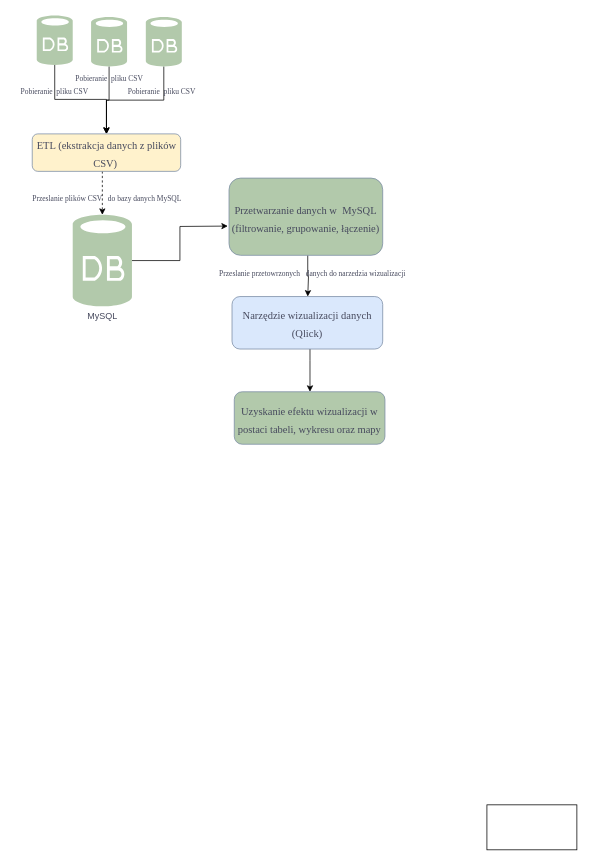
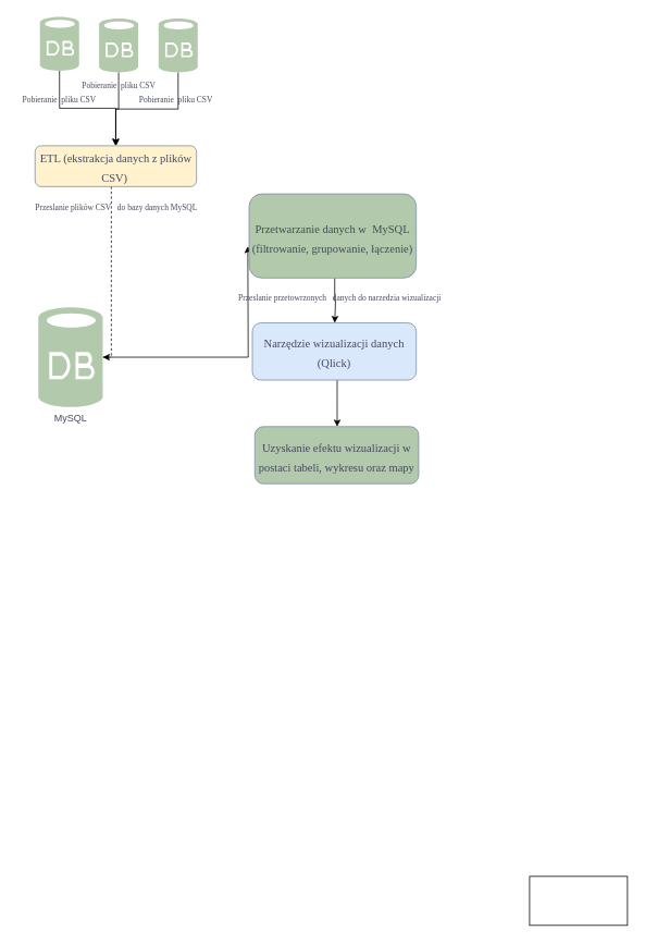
  <mxCell id="0" />
  <mxCell id="1" parent="0" />
  <mxCell id="2" value="" style="edgeStyle=orthogonalEdgeStyle;rounded=0;orthogonalLoop=1;jettySize=auto;html=1;" parent="1" source="3" target="9" edge="1"><mxGeometry relative="1" as="geometry" /></mxCell>
  <mxCell id="3" value="" style="verticalLabelPosition=bottom;html=1;verticalAlign=top;align=center;strokeColor=none;fillColor=#B2C9AB;shape=mxgraph.azure.database;labelBackgroundColor=none;fontColor=#46495D;rounded=1;" parent="1" vertex="1"><mxGeometry x="48.5" y="20" width="48" height="66" as="geometry" /></mxCell>
  <mxCell id="4" style="edgeStyle=orthogonalEdgeStyle;rounded=0;orthogonalLoop=1;jettySize=auto;html=1;" parent="1" source="5" target="9" edge="1"><mxGeometry relative="1" as="geometry" /></mxCell>
  <mxCell id="5" value="" style="verticalLabelPosition=bottom;html=1;verticalAlign=top;align=center;strokeColor=none;fillColor=#B2C9AB;shape=mxgraph.azure.database;labelBackgroundColor=none;fontColor=#46495D;rounded=1;" parent="1" vertex="1"><mxGeometry x="121" y="22" width="48" height="66" as="geometry" /></mxCell>
  <mxCell id="6" style="edgeStyle=orthogonalEdgeStyle;rounded=0;orthogonalLoop=1;jettySize=auto;html=1;" parent="1" source="7" target="9" edge="1"><mxGeometry relative="1" as="geometry" /></mxCell>
  <mxCell id="7" value="" style="verticalLabelPosition=bottom;html=1;verticalAlign=top;align=center;strokeColor=none;fillColor=#B2C9AB;shape=mxgraph.azure.database;labelBackgroundColor=none;fontColor=#46495D;rounded=1;" parent="1" vertex="1"><mxGeometry x="194" y="22" width="48" height="66" as="geometry" /></mxCell>
  <mxCell id="8" value="" style="edgeStyle=orthogonalEdgeStyle;rounded=0;orthogonalLoop=1;jettySize=auto;html=1;dashed=1;" parent="1" source="9" target="11" edge="1"><mxGeometry relative="1" as="geometry"><Array as="points"><mxPoint x="136" y="246" /><mxPoint x="136" y="246" /></Array></mxGeometry></mxCell>
  <mxCell id="9" value="&lt;font style=&quot;font-size: 14px;&quot;&gt;ETL (ekstrakcja danych z plików CSV)&amp;nbsp;&lt;/font&gt;" style="rounded=1;whiteSpace=wrap;html=1;hachureGap=4;fontFamily=Architects Daughter;fontSource=https%3A%2F%2Ffonts.googleapis.com%2Fcss%3Ffamily%3DArchitects%2BDaughter;fontSize=20;fillColor=#fff2cc;strokeColor=#788AA3;labelBackgroundColor=none;fontColor=#46495D;" parent="1" vertex="1"><mxGeometry x="42.5" y="178" width="198" height="50" as="geometry" /></mxCell>
  <mxCell id="10" style="edgeStyle=orthogonalEdgeStyle;rounded=0;orthogonalLoop=1;jettySize=auto;html=1;" parent="1" source="11" edge="1"><mxGeometry relative="1" as="geometry"><mxPoint x="303.4" y="301" as="targetPoint" /></mxGeometry></mxCell>
- <mxCell id="11" value="MySQL" style="verticalLabelPosition=bottom;html=1;verticalAlign=top;align=center;strokeColor=none;fillColor=#B2C9AB;shape=mxgraph.azure.database;labelBackgroundColor=none;fontColor=#46495D;rounded=1;" parent="1" vertex="1"><mxGeometry x="96.5" y="286" width="79" height="122" as="geometry" /></mxCell>
- <mxCell id="12" value="&lt;font style=&quot;font-size: 10px;&quot;&gt;Przeslanie plików CSV&amp;nbsp; &amp;nbsp;do bazy danych MySQL&lt;/font&gt;" style="text;html=1;align=center;verticalAlign=middle;resizable=0;points=[];autosize=1;strokeColor=none;fillColor=none;fontSize=20;fontFamily=Architects Daughter;labelBackgroundColor=none;fontColor=#46495D;rounded=1;" parent="1" vertex="1"><mxGeometry x="20.5" y="242" width="242" height="36" as="geometry" /></mxCell>
+ <mxCell id="11" value="MySQL" style="verticalLabelPosition=bottom;html=1;verticalAlign=top;align=center;strokeColor=none;fillColor=#B2C9AB;shape=mxgraph.azure.database;labelBackgroundColor=none;fontColor=#46495D;rounded=1;" parent="1" vertex="1"><mxGeometry x="46.5" y="376" width="79" height="122" as="geometry" /></mxCell>
+ <mxCell id="12" value="&lt;font style=&quot;font-size: 10px;&quot;&gt;Przeslanie plików CSV&amp;nbsp; &amp;nbsp;do bazy danych MySQL&lt;/font&gt;" style="text;html=1;align=center;verticalAlign=middle;resizable=0;points=[];autosize=1;strokeColor=none;fillColor=none;fontSize=20;fontFamily=Architects Daughter;labelBackgroundColor=none;fontColor=#46495D;rounded=1;" parent="1" vertex="1"><mxGeometry x="20.5" y="232" width="242" height="36" as="geometry" /></mxCell>
  <mxCell id="13" value="&lt;font style=&quot;font-size: 10px;&quot;&gt;Pobieranie&amp;nbsp; pliku CSV&lt;br&gt;&lt;/font&gt;" style="text;html=1;strokeColor=none;fillColor=none;align=center;verticalAlign=middle;whiteSpace=wrap;rounded=1;fontSize=20;fontFamily=Architects Daughter;labelBackgroundColor=none;fontColor=#46495D;" parent="1" vertex="1"><mxGeometry x="20" y="93" width="105" height="48" as="geometry" /></mxCell>
  <mxCell id="14" value="&lt;font style=&quot;font-size: 10px;&quot;&gt;Pobieranie&amp;nbsp; pliku CSV&lt;br&gt;&lt;/font&gt;" style="text;html=1;strokeColor=none;fillColor=none;align=center;verticalAlign=middle;whiteSpace=wrap;rounded=1;fontSize=20;fontFamily=Architects Daughter;labelBackgroundColor=none;fontColor=#46495D;" parent="1" vertex="1"><mxGeometry x="163" y="93" width="105" height="48" as="geometry" /></mxCell>
  <mxCell id="15" value="&lt;font style=&quot;font-size: 10px;&quot;&gt;Pobieranie&amp;nbsp; pliku CSV&lt;br&gt;&lt;/font&gt;" style="text;html=1;strokeColor=none;fillColor=none;align=center;verticalAlign=middle;whiteSpace=wrap;rounded=1;fontSize=20;fontFamily=Architects Daughter;labelBackgroundColor=none;fontColor=#46495D;" parent="1" vertex="1"><mxGeometry x="92.5" y="76" width="105" height="48" as="geometry" /></mxCell>
  <mxCell id="16" value="" style="edgeStyle=orthogonalEdgeStyle;rounded=0;orthogonalLoop=1;jettySize=auto;html=1;" parent="1" source="17" edge="1"><mxGeometry relative="1" as="geometry"><mxPoint x="410" y="395" as="targetPoint" /><Array as="points"><mxPoint x="410" y="368" /><mxPoint x="411" y="368" /></Array></mxGeometry></mxCell>
  <mxCell id="17" value="&lt;font style=&quot;font-size: 14px;&quot;&gt;Przetwarzanie danych w&amp;nbsp; MySQL (filtrowanie, grupowanie, łączenie)&lt;/font&gt;" style="rounded=1;whiteSpace=wrap;html=1;hachureGap=4;fontFamily=Architects Daughter;fontSource=https%3A%2F%2Ffonts.googleapis.com%2Fcss%3Ffamily%3DArchitects%2BDaughter;fontSize=20;fillColor=#B2C9AB;strokeColor=#788AA3;labelBackgroundColor=none;fontColor=#46495D;" parent="1" vertex="1"><mxGeometry x="305" y="237" width="205" height="103" as="geometry" /></mxCell>
  <mxCell id="18" value="" style="edgeStyle=orthogonalEdgeStyle;rounded=0;orthogonalLoop=1;jettySize=auto;html=1;" parent="1" source="19" target="20" edge="1"><mxGeometry relative="1" as="geometry"><Array as="points"><mxPoint x="413" y="480" /><mxPoint x="413" y="480" /></Array></mxGeometry></mxCell>
  <mxCell id="19" value="&lt;font style=&quot;font-size: 14px;&quot;&gt;Narzędzie wizualizacji danych (Qlick)&lt;/font&gt;" style="rounded=1;whiteSpace=wrap;html=1;hachureGap=4;fontFamily=Architects Daughter;fontSource=https%3A%2F%2Ffonts.googleapis.com%2Fcss%3Ffamily%3DArchitects%2BDaughter;fontSize=20;fillColor=#dae8fc;strokeColor=#788AA3;labelBackgroundColor=none;fontColor=#46495D;" parent="1" vertex="1"><mxGeometry x="309" y="395" width="201" height="70" as="geometry" /></mxCell>
  <mxCell id="20" value="&lt;font style=&quot;font-size: 14px;&quot;&gt;Uzyskanie efektu wizualizacji w postaci tabeli, wykresu oraz mapy&lt;/font&gt;" style="rounded=1;whiteSpace=wrap;html=1;hachureGap=4;fontFamily=Architects Daughter;fontSource=https%3A%2F%2Ffonts.googleapis.com%2Fcss%3Ffamily%3DArchitects%2BDaughter;fontSize=20;fillColor=#B2C9AB;strokeColor=#788AA3;labelBackgroundColor=none;fontColor=#46495D;" parent="1" vertex="1"><mxGeometry x="312" y="522" width="201" height="70" as="geometry" /></mxCell>
  <mxCell id="21" value="&lt;font style=&quot;font-size: 10px;&quot;&gt;Przeslanie przetowrzonych&amp;nbsp; &amp;nbsp;danych do narzedzia wizualizacji&lt;/font&gt;" style="text;html=1;align=center;verticalAlign=middle;resizable=0;points=[];autosize=1;strokeColor=none;fillColor=none;fontSize=20;fontFamily=Architects Daughter;labelBackgroundColor=none;fontColor=#46495D;rounded=1;" parent="1" vertex="1"><mxGeometry x="265" y="342" width="302" height="36" as="geometry" /></mxCell>
  <mxCell id="22" value="" style="rounded=0;whiteSpace=wrap;html=1;" vertex="1" parent="1"><mxGeometry x="649" y="1073" width="120" height="60" as="geometry" /></mxCell>
